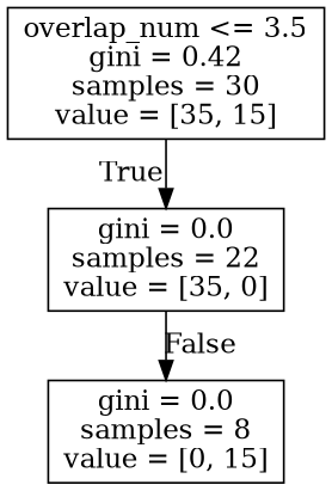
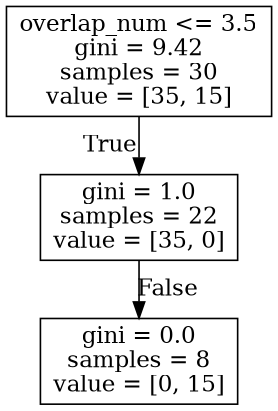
  digraph {
    node [shape=box]
    edge [labeldistance=2.5]
-   n1 [label="overlap_num <= 3.5\ngini = 0.42\nsamples = 30\nvalue = [35, 15]"]
-   n2 [label="gini = 0.0\nsamples = 22\nvalue = [35, 0]"]
+   n1 [label="overlap_num <= 3.5\ngini = 9.42\nsamples = 30\nvalue = [35, 15]"]
+   n2 [label="gini = 1.0\nsamples = 22\nvalue = [35, 0]"]
    n3 [label="gini = 0.0\nsamples = 8\nvalue = [0, 15]"]
    n1 -> n2 [headlabel=True labelangle=45]
    n2 -> n3 [headlabel=False labelangle=-45]
  }
